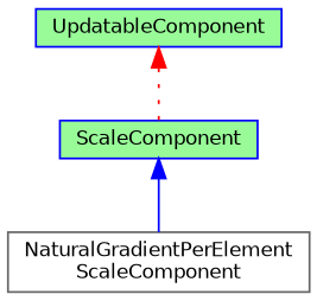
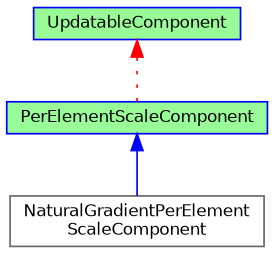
  digraph {
    node [color=blue fillcolor=palegreen fontname=Helvetica fontsize=10 shape=record style=filled]
    edge [dir=back fontname=Helvetica fontsize=10 labelfontname=Helvetica labelfontsize=10]
    n1 [color=gray40 fillcolor=white fontcolor=black height=0.2 label="NaturalGradientPerElement\lScaleComponent" width=0.4]
-   n2 [height=0.2 label=ScaleComponent width=0.4]
+   n2 [height=0.2 label=PerElementScaleComponent width=0.4]
    n3 [height=0.2 label=UpdatableComponent width=0.4]
    n2 -> n1 [color=blue style=solid]
    n3 -> n2 [color=red style=dotted]
  }
